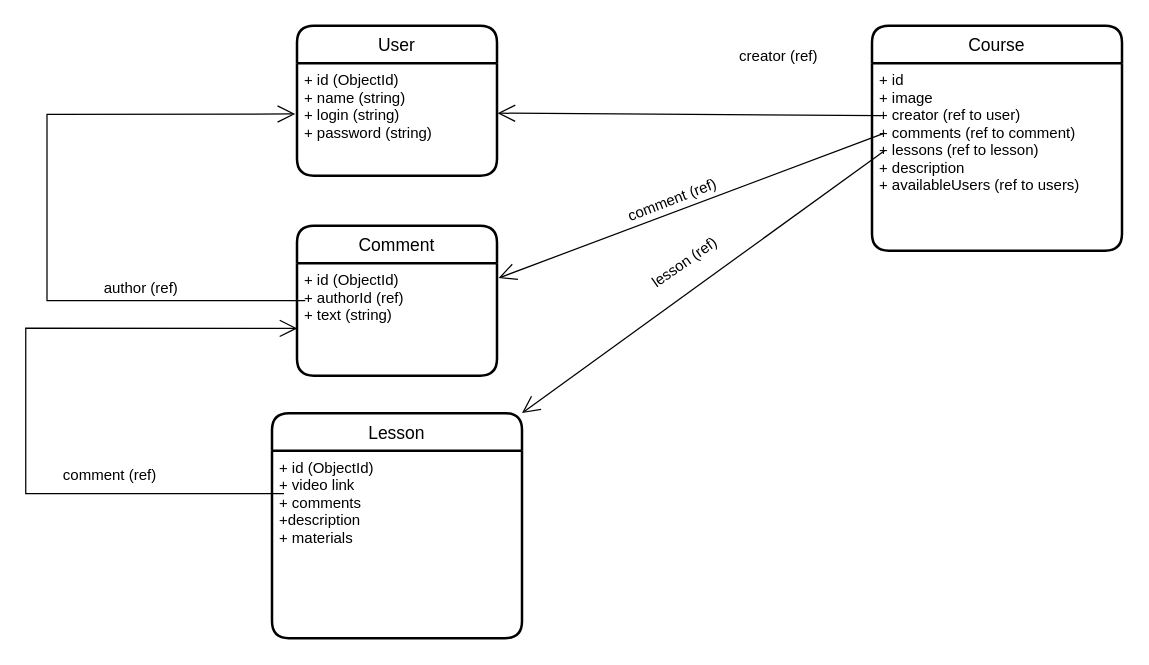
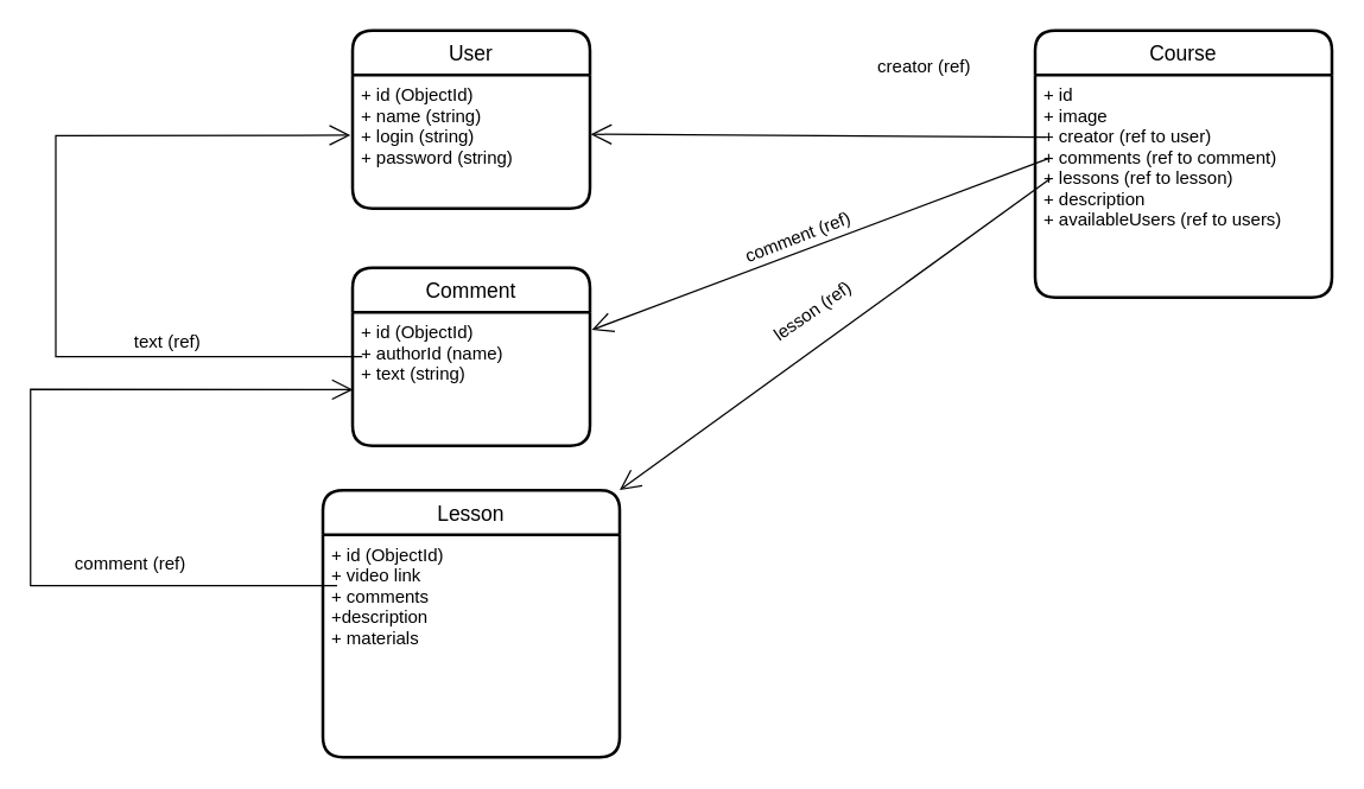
  <mxCell id="0" />
  <mxCell id="1" parent="0" />
  <mxCell id="2" value="User" style="swimlane;childLayout=stackLayout;horizontal=1;startSize=30;horizontalStack=0;rounded=1;fontSize=14;fontStyle=0;strokeWidth=2;resizeParent=0;resizeLast=1;shadow=0;dashed=0;align=center;" vertex="1" parent="1"><mxGeometry x="237" width="160" height="120" as="geometry" y="20"><mxRectangle x="-540" y="105" width="60" height="30" as="alternateBounds" /></mxGeometry></mxCell>
  <mxCell id="3" value="+ id (ObjectId)&#10;+ name (string)&#10;+ login (string)&#10;+ password (string) " style="align=left;strokeColor=none;fillColor=none;spacingLeft=4;fontSize=12;verticalAlign=top;resizable=0;rotatable=0;part=1;" vertex="1" parent="2"><mxGeometry y="30" width="160" height="90" as="geometry" /></mxCell>
  <mxCell id="4" value="Comment" style="swimlane;childLayout=stackLayout;horizontal=1;startSize=30;horizontalStack=0;rounded=1;fontSize=14;fontStyle=0;strokeWidth=2;resizeParent=0;resizeLast=1;shadow=0;dashed=0;align=center;" vertex="1" parent="1"><mxGeometry x="237" y="180" width="160" height="120" as="geometry"><mxRectangle x="-540" y="105" width="60" height="30" as="alternateBounds" /></mxGeometry></mxCell>
- <mxCell id="5" value="+ id (ObjectId)&#10;+ authorId (ref)&#10;+ text (string)" style="align=left;strokeColor=none;fillColor=none;spacingLeft=4;fontSize=12;verticalAlign=top;resizable=0;rotatable=0;part=1;" vertex="1" parent="4"><mxGeometry y="30" width="160" height="90" as="geometry" /></mxCell>
+ <mxCell id="5" value="+ id (ObjectId)&#10;+ authorId (name)&#10;+ text (string)" style="align=left;strokeColor=none;fillColor=none;spacingLeft=4;fontSize=12;verticalAlign=top;resizable=0;rotatable=0;part=1;" vertex="1" parent="4"><mxGeometry y="30" width="160" height="90" as="geometry" /></mxCell>
  <mxCell id="6" value="Lesson" style="swimlane;childLayout=stackLayout;horizontal=1;startSize=30;horizontalStack=0;rounded=1;fontSize=14;fontStyle=0;strokeWidth=2;resizeParent=0;resizeLast=1;shadow=0;dashed=0;align=center;" vertex="1" parent="1"><mxGeometry x="217" y="330" width="200" height="180" as="geometry"><mxRectangle x="-540" y="105" width="60" height="30" as="alternateBounds" /></mxGeometry></mxCell>
  <mxCell id="7" value="+ id (ObjectId)&#10;+ video link&#10;+ comments&#10;+description&#10;+ materials&#10;" style="align=left;strokeColor=none;fillColor=none;spacingLeft=4;fontSize=12;verticalAlign=top;resizable=0;rotatable=0;part=1;" vertex="1" parent="6"><mxGeometry y="30" width="200" height="150" as="geometry" /></mxCell>
  <mxCell id="8" value="Course" style="swimlane;childLayout=stackLayout;horizontal=1;startSize=30;horizontalStack=0;rounded=1;fontSize=14;fontStyle=0;strokeWidth=2;resizeParent=0;resizeLast=1;shadow=0;dashed=0;align=center;" vertex="1" parent="1"><mxGeometry x="697" width="200" height="180" as="geometry" y="20"><mxRectangle x="-540" y="105" width="60" height="30" as="alternateBounds" /></mxGeometry></mxCell>
  <mxCell id="9" value="+ id&#10;+ image&#10;+ creator (ref to user)&#10;+ comments (ref to comment)&#10;+ lessons (ref to lesson)&#10;+ description&#10;+ availableUsers (ref to users)&#10;" style="align=left;strokeColor=none;fillColor=none;spacingLeft=4;fontSize=12;verticalAlign=top;resizable=0;rotatable=0;part=1;" vertex="1" parent="8"><mxGeometry y="30" width="200" height="150" as="geometry" /></mxCell>
  <mxCell id="10" value="" style="endArrow=open;endFill=1;endSize=12;html=1;rounded=0;entryX=1.003;entryY=0.445;entryDx=0;entryDy=0;entryPerimeter=0;" edge="1" parent="1" target="3"><mxGeometry width="160" relative="1" as="geometry"><mxPoint x="704" y="92" as="sourcePoint" /><mxPoint x="406.08" y="91.68" as="targetPoint" /></mxGeometry></mxCell>
  <mxCell id="11" value="creator (ref)" style="text;html=1;align=center;verticalAlign=middle;resizable=0;points=[];autosize=1;strokeColor=none;fillColor=none;" vertex="1" parent="1"><mxGeometry x="582" y="35" width="80" height="20" as="geometry" /></mxCell>
  <mxCell id="12" value="" style="endArrow=open;endFill=1;endSize=12;html=1;rounded=0;entryX=1.008;entryY=0.177;entryDx=0;entryDy=0;entryPerimeter=0;" edge="1" parent="1"><mxGeometry width="160" relative="1" as="geometry"><mxPoint x="707" y="106" as="sourcePoint" /><mxPoint x="398.28" y="221.93" as="targetPoint" /></mxGeometry></mxCell>
  <mxCell id="13" value="comment (ref)" style="text;html=1;align=center;verticalAlign=middle;resizable=0;points=[];autosize=1;strokeColor=none;fillColor=none;rotation=-21;" vertex="1" parent="1"><mxGeometry x="492" y="150" width="90" height="20" as="geometry" /></mxCell>
  <mxCell id="14" value="" style="endArrow=open;endFill=1;endSize=12;html=1;rounded=0;entryX=1;entryY=0;entryDx=0;entryDy=0;exitX=0.05;exitY=0.467;exitDx=0;exitDy=0;exitPerimeter=0;" edge="1" parent="1" source="9" target="6"><mxGeometry width="160" relative="1" as="geometry"><mxPoint x="677" y="130" as="sourcePoint" /><mxPoint x="408.28" y="235.93" as="targetPoint" /></mxGeometry></mxCell>
  <mxCell id="15" value="lesson (ref)" style="text;html=1;align=center;verticalAlign=middle;resizable=0;points=[];autosize=1;strokeColor=none;fillColor=none;rotation=-35;" vertex="1" parent="1"><mxGeometry x="507" y="200" width="80" height="20" as="geometry" /></mxCell>
  <mxCell id="16" value="" style="endArrow=open;endFill=1;endSize=12;html=1;rounded=0;exitX=-0.017;exitY=0.386;exitDx=0;exitDy=0;exitPerimeter=0;entryX=-0.009;entryY=0.452;entryDx=0;entryDy=0;entryPerimeter=0;" edge="1" parent="1" target="3"><mxGeometry width="160" relative="1" as="geometry"><mxPoint x="243.6" y="240" as="sourcePoint" /><mxPoint x="37" y="90" as="targetPoint" /><Array as="points"><mxPoint x="37" y="240" /><mxPoint x="37" y="91" /></Array></mxGeometry></mxCell>
  <mxCell id="17" value="" style="endArrow=open;endFill=1;endSize=12;html=1;rounded=0;exitX=-0.017;exitY=0.386;exitDx=0;exitDy=0;exitPerimeter=0;entryX=-0.017;entryY=0.636;entryDx=0;entryDy=0;entryPerimeter=0;" edge="1" parent="1"><mxGeometry width="160" relative="1" as="geometry"><mxPoint x="226.6" y="394.32" as="sourcePoint" /><mxPoint x="237.28" y="262.24" as="targetPoint" /><Array as="points"><mxPoint x="20" y="394.32" /><mxPoint x="20" y="262" /></Array></mxGeometry></mxCell>
  <mxCell id="18" value="comment (ref)" style="text;html=1;align=center;verticalAlign=middle;resizable=0;points=[];autosize=1;strokeColor=none;fillColor=none;" vertex="1" parent="1"><mxGeometry x="42" y="370" width="90" height="20" as="geometry" /></mxCell>
- <mxCell id="19" value="author (ref)" style="text;html=1;align=center;verticalAlign=middle;resizable=0;points=[];autosize=1;strokeColor=none;fillColor=none;" vertex="1" parent="1"><mxGeometry x="77" y="220" width="70" height="20" as="geometry" /></mxCell>
+ <mxCell id="19" value="text (ref)" style="text;html=1;align=center;verticalAlign=middle;resizable=0;points=[];autosize=1;strokeColor=none;fillColor=none;" vertex="1" parent="1"><mxGeometry x="77" y="220" width="70" height="20" as="geometry" /></mxCell>
